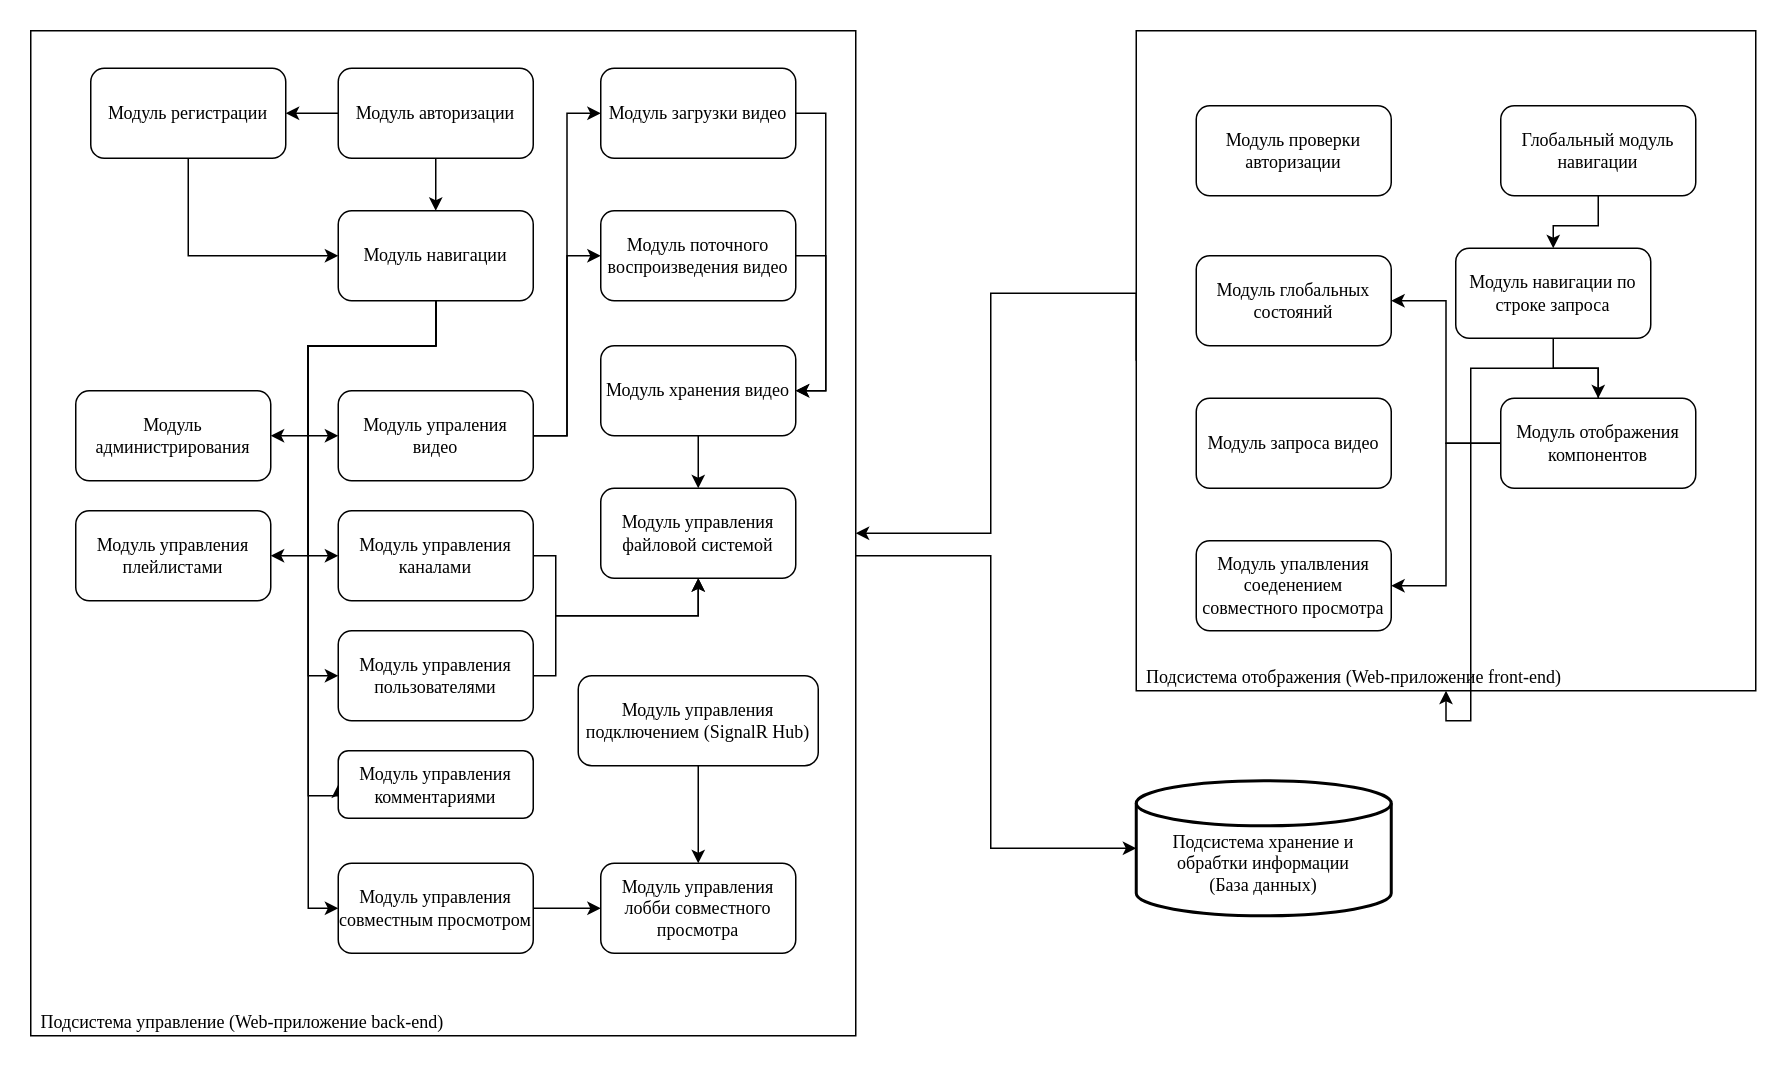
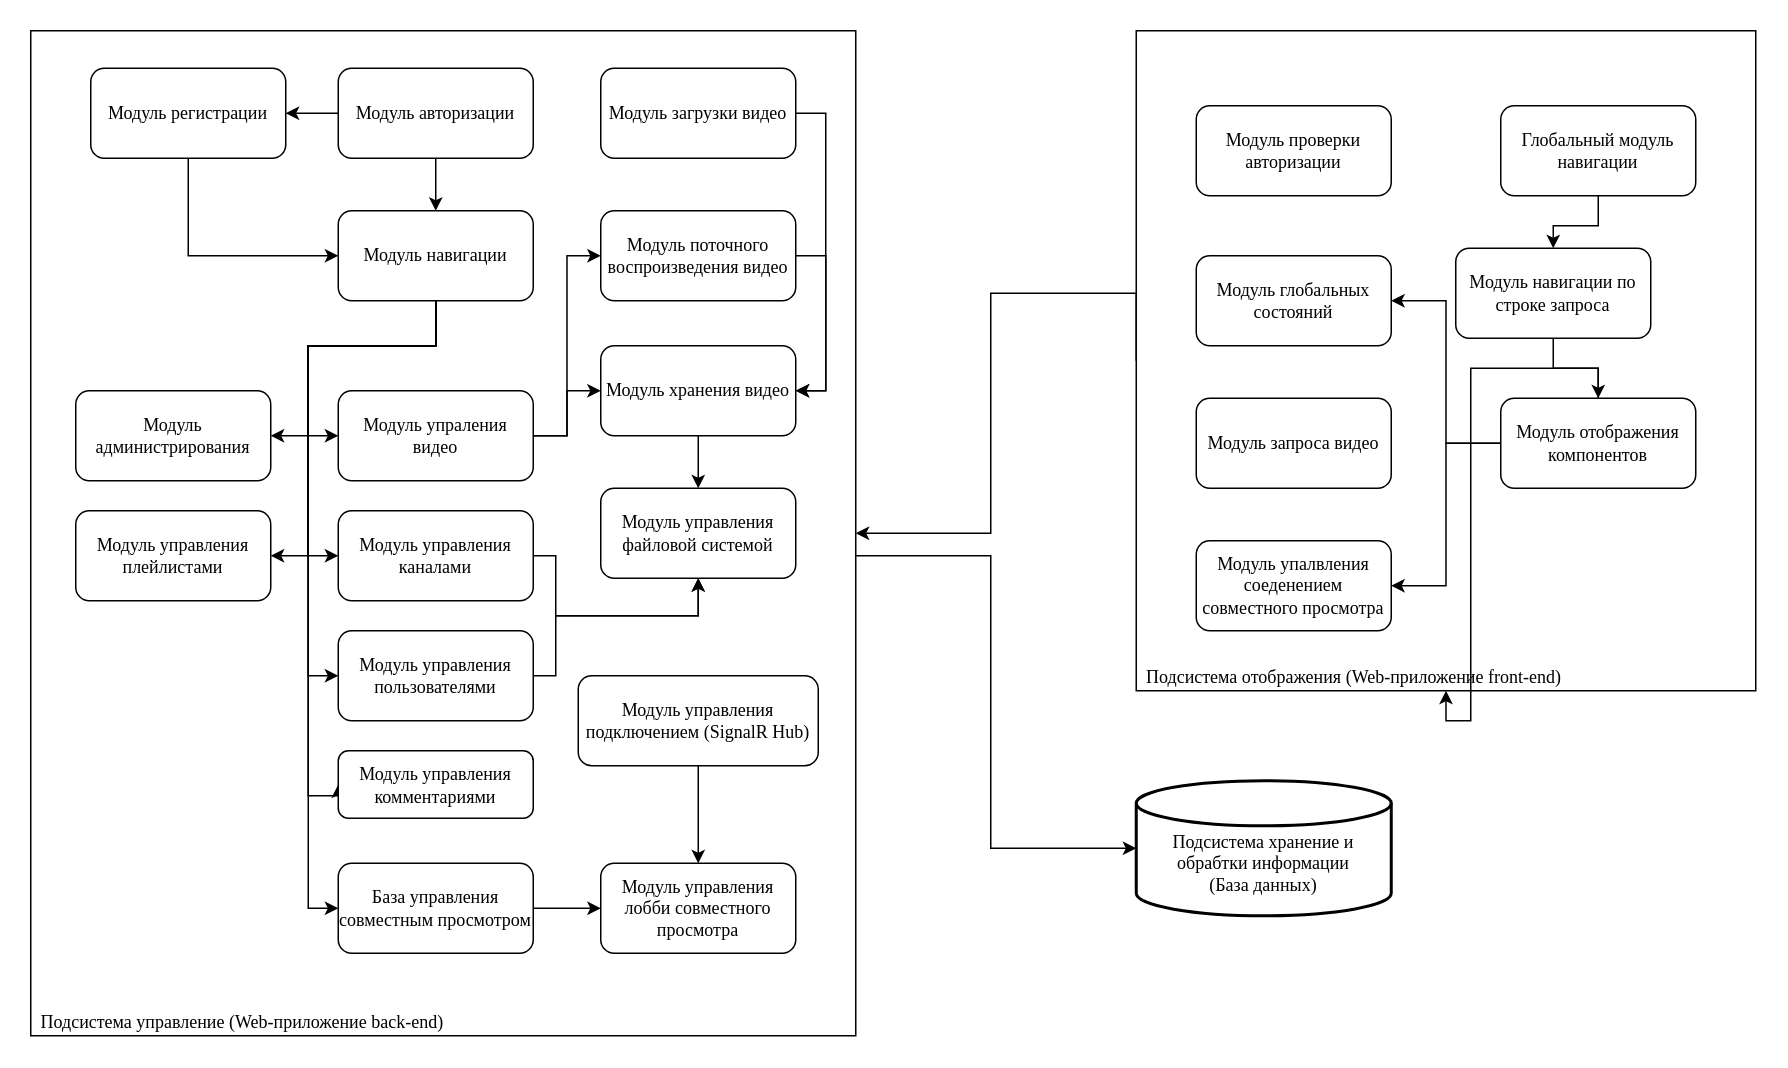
  <mxCell id="0" />
  <mxCell id="1" parent="0" />
  <mxCell id="2" value="&lt;font face=&quot;Times New Roman&quot;&gt;Подсистема хранение и обрабтки информации&lt;/font&gt;&lt;div&gt;&lt;font face=&quot;jINPl_FkdeVjPJiNKjRk&quot;&gt;(База данных)&lt;/font&gt;&lt;/div&gt;" style="strokeWidth=2;html=1;shape=mxgraph.flowchart.database;whiteSpace=wrap;verticalAlign=middle;spacingTop=19;" vertex="1" parent="1"><mxGeometry x="757" y="520" width="170" height="90" as="geometry" /></mxCell>
  <mxCell id="3" style="edgeStyle=orthogonalEdgeStyle;rounded=0;orthogonalLoop=1;jettySize=auto;html=1;entryX=0;entryY=0.5;entryDx=0;entryDy=0;entryPerimeter=0;" edge="1" parent="1" source="4" target="2"><mxGeometry relative="1" as="geometry"><Array as="points"><mxPoint x="660" y="370" /><mxPoint x="660" y="565" /></Array></mxGeometry></mxCell>
  <mxCell id="4" value="&lt;font face=&quot;Times New Roman&quot;&gt;Подсистема управление (Web-приложение back-end)&lt;/font&gt;" style="rounded=0;whiteSpace=wrap;html=1;align=left;verticalAlign=bottom;spacingLeft=5;" vertex="1" parent="1"><mxGeometry x="20" y="20" width="550" height="670" as="geometry" /></mxCell>
  <mxCell id="5" style="edgeStyle=orthogonalEdgeStyle;rounded=0;orthogonalLoop=1;jettySize=auto;html=1;exitX=0;exitY=0.5;exitDx=0;exitDy=0;" edge="1" parent="1" source="6" target="4"><mxGeometry relative="1" as="geometry"><Array as="points"><mxPoint x="660" y="195" /><mxPoint x="660" y="355" /></Array></mxGeometry></mxCell>
  <mxCell id="6" value="&lt;span style=&quot;font-family: &amp;quot;Times New Roman&amp;quot;;&quot;&gt;Подсистема отображения (Web-приложение front-end)&lt;/span&gt;" style="rounded=0;whiteSpace=wrap;html=1;align=left;verticalAlign=bottom;spacingLeft=5;" vertex="1" parent="1"><mxGeometry x="757" y="20" width="413" height="440" as="geometry" /></mxCell>
  <mxCell id="7" style="edgeStyle=orthogonalEdgeStyle;rounded=0;orthogonalLoop=1;jettySize=auto;html=1;entryX=0;entryY=0.5;entryDx=0;entryDy=0;" edge="1" parent="1" source="8" target="19"><mxGeometry relative="1" as="geometry"><Array as="points"><mxPoint x="125" y="170" /></Array></mxGeometry></mxCell>
  <mxCell id="8" value="&lt;font face=&quot;Times New Roman&quot;&gt;Модуль регистрации&lt;/font&gt;" style="rounded=1;whiteSpace=wrap;html=1;" vertex="1" parent="1"><mxGeometry x="60" y="45" width="130" height="60" as="geometry" /></mxCell>
  <mxCell id="9" style="edgeStyle=orthogonalEdgeStyle;rounded=0;orthogonalLoop=1;jettySize=auto;html=1;" edge="1" parent="1" source="11" target="8"><mxGeometry relative="1" as="geometry" /></mxCell>
  <mxCell id="10" style="edgeStyle=orthogonalEdgeStyle;rounded=0;orthogonalLoop=1;jettySize=auto;html=1;" edge="1" parent="1" source="11" target="19"><mxGeometry relative="1" as="geometry" /></mxCell>
  <mxCell id="11" value="&lt;font face=&quot;Times New Roman&quot;&gt;Модуль авторизации&lt;/font&gt;" style="rounded=1;whiteSpace=wrap;html=1;" vertex="1" parent="1"><mxGeometry x="225" y="45" width="130" height="60" as="geometry" /></mxCell>
  <mxCell id="12" style="edgeStyle=orthogonalEdgeStyle;rounded=0;orthogonalLoop=1;jettySize=auto;html=1;entryX=0;entryY=0.5;entryDx=0;entryDy=0;" edge="1" parent="1" source="19" target="28"><mxGeometry relative="1" as="geometry" /></mxCell>
  <mxCell id="13" style="edgeStyle=orthogonalEdgeStyle;rounded=0;orthogonalLoop=1;jettySize=auto;html=1;entryX=0;entryY=0.5;entryDx=0;entryDy=0;" edge="1" parent="1" source="19" target="25"><mxGeometry relative="1" as="geometry"><Array as="points"><mxPoint x="290" y="230" /><mxPoint x="205" y="230" /><mxPoint x="205" y="370" /></Array></mxGeometry></mxCell>
  <mxCell id="14" style="edgeStyle=orthogonalEdgeStyle;rounded=0;orthogonalLoop=1;jettySize=auto;html=1;entryX=1;entryY=0.5;entryDx=0;entryDy=0;" edge="1" parent="1" source="19" target="34"><mxGeometry relative="1" as="geometry"><Array as="points"><mxPoint x="290" y="230" /><mxPoint x="205" y="230" /><mxPoint x="205" y="290" /></Array></mxGeometry></mxCell>
  <mxCell id="15" style="edgeStyle=orthogonalEdgeStyle;rounded=0;orthogonalLoop=1;jettySize=auto;html=1;entryX=0;entryY=0.5;entryDx=0;entryDy=0;" edge="1" parent="1" source="19" target="30"><mxGeometry relative="1" as="geometry"><Array as="points"><mxPoint x="290" y="230" /><mxPoint x="205" y="230" /><mxPoint x="205" y="530" /></Array></mxGeometry></mxCell>
  <mxCell id="16" style="edgeStyle=orthogonalEdgeStyle;rounded=0;orthogonalLoop=1;jettySize=auto;html=1;entryX=0;entryY=0.5;entryDx=0;entryDy=0;" edge="1" parent="1" source="19" target="32"><mxGeometry relative="1" as="geometry"><Array as="points"><mxPoint x="290" y="230" /><mxPoint x="205" y="230" /><mxPoint x="205" y="605" /></Array></mxGeometry></mxCell>
  <mxCell id="17" style="edgeStyle=orthogonalEdgeStyle;rounded=0;orthogonalLoop=1;jettySize=auto;html=1;entryX=1;entryY=0.5;entryDx=0;entryDy=0;" edge="1" parent="1" source="19" target="29"><mxGeometry relative="1" as="geometry"><Array as="points"><mxPoint x="290" y="230" /><mxPoint x="205" y="230" /><mxPoint x="205" y="370" /></Array></mxGeometry></mxCell>
  <mxCell id="18" style="edgeStyle=orthogonalEdgeStyle;rounded=0;orthogonalLoop=1;jettySize=auto;html=1;entryX=0;entryY=0.5;entryDx=0;entryDy=0;" edge="1" parent="1" source="19" target="38"><mxGeometry relative="1" as="geometry"><Array as="points"><mxPoint x="290" y="230" /><mxPoint x="205" y="230" /><mxPoint x="205" y="450" /></Array></mxGeometry></mxCell>
  <mxCell id="19" value="&lt;font face=&quot;Times New Roman&quot;&gt;Модуль навигации&lt;/font&gt;" style="rounded=1;whiteSpace=wrap;html=1;" vertex="1" parent="1"><mxGeometry x="225" y="140" width="130" height="60" as="geometry" /></mxCell>
  <mxCell id="20" style="edgeStyle=orthogonalEdgeStyle;rounded=0;orthogonalLoop=1;jettySize=auto;html=1;entryX=1;entryY=0.5;entryDx=0;entryDy=0;" edge="1" parent="1" source="21" target="36"><mxGeometry relative="1" as="geometry"><Array as="points"><mxPoint x="550" y="75" /><mxPoint x="550" y="260" /></Array></mxGeometry></mxCell>
  <mxCell id="21" value="&lt;font face=&quot;Times New Roman&quot;&gt;Модуль загрузки видео&lt;/font&gt;" style="rounded=1;whiteSpace=wrap;html=1;" vertex="1" parent="1"><mxGeometry x="400" y="45" width="130" height="60" as="geometry" /></mxCell>
  <mxCell id="22" style="edgeStyle=orthogonalEdgeStyle;rounded=0;orthogonalLoop=1;jettySize=auto;html=1;entryX=1;entryY=0.5;entryDx=0;entryDy=0;" edge="1" parent="1" source="23" target="36"><mxGeometry relative="1" as="geometry"><Array as="points"><mxPoint x="550" y="170" /><mxPoint x="550" y="260" /></Array></mxGeometry></mxCell>
  <mxCell id="23" value="&lt;font face=&quot;Times New Roman&quot;&gt;Модуль поточного воспроизведения видео&lt;/font&gt;" style="rounded=1;whiteSpace=wrap;html=1;" vertex="1" parent="1"><mxGeometry x="400" y="140" width="130" height="60" as="geometry" /></mxCell>
  <mxCell id="24" style="edgeStyle=orthogonalEdgeStyle;rounded=0;orthogonalLoop=1;jettySize=auto;html=1;entryX=0.5;entryY=1;entryDx=0;entryDy=0;" edge="1" parent="1" source="25" target="33"><mxGeometry relative="1" as="geometry"><Array as="points"><mxPoint x="370" y="370" /><mxPoint x="370" y="410" /><mxPoint x="465" y="410" /></Array></mxGeometry></mxCell>
  <mxCell id="25" value="&lt;font face=&quot;Times New Roman&quot;&gt;Модуль управления каналами&lt;/font&gt;" style="rounded=1;whiteSpace=wrap;html=1;" vertex="1" parent="1"><mxGeometry x="225" y="340" width="130" height="60" as="geometry" /></mxCell>
  <mxCell id="26" style="edgeStyle=orthogonalEdgeStyle;rounded=0;orthogonalLoop=1;jettySize=auto;html=1;entryX=0;entryY=0.5;entryDx=0;entryDy=0;" edge="1" parent="1" source="28" target="23"><mxGeometry relative="1" as="geometry" /></mxCell>
- <mxCell id="27" style="edgeStyle=orthogonalEdgeStyle;rounded=0;orthogonalLoop=1;jettySize=auto;html=1;entryX=0;entryY=0.5;entryDx=0;entryDy=0;" edge="1" parent="1" source="28" target="21"><mxGeometry relative="1" as="geometry" /></mxCell>
+ <mxCell id="27" style="edgeStyle=orthogonalEdgeStyle;rounded=0;orthogonalLoop=1;jettySize=auto;html=1;" edge="1" parent="1" source="28" target="36"><mxGeometry relative="1" as="geometry" /></mxCell>
  <mxCell id="28" value="&lt;font face=&quot;Times New Roman&quot;&gt;Модуль упраления видео&lt;/font&gt;" style="rounded=1;whiteSpace=wrap;html=1;" vertex="1" parent="1"><mxGeometry x="225" y="260" width="130" height="60" as="geometry" /></mxCell>
  <mxCell id="29" value="&lt;font face=&quot;Times New Roman&quot;&gt;Модуль управления плейлистами&lt;/font&gt;" style="rounded=1;whiteSpace=wrap;html=1;" vertex="1" parent="1"><mxGeometry x="50" y="340" width="130" height="60" as="geometry" /></mxCell>
  <mxCell id="30" value="&lt;font face=&quot;Times New Roman&quot;&gt;Модуль управления комментариями&lt;/font&gt;" style="rounded=1;whiteSpace=wrap;html=1;" vertex="1" parent="1"><mxGeometry x="225" y="500" width="130" height="45" as="geometry" /></mxCell>
  <mxCell id="31" style="edgeStyle=orthogonalEdgeStyle;rounded=0;orthogonalLoop=1;jettySize=auto;html=1;entryX=0;entryY=0.5;entryDx=0;entryDy=0;" edge="1" parent="1" source="32" target="41"><mxGeometry relative="1" as="geometry" /></mxCell>
- <mxCell id="32" value="&lt;font face=&quot;Times New Roman&quot;&gt;Модуль управления совместным просмотром&lt;/font&gt;" style="rounded=1;whiteSpace=wrap;html=1;" vertex="1" parent="1"><mxGeometry x="225" y="575" width="130" height="60" as="geometry" /></mxCell>
+ <mxCell id="32" value="&lt;font face=&quot;Times New Roman&quot;&gt;База управления совместным просмотром&lt;/font&gt;" style="rounded=1;whiteSpace=wrap;html=1;" vertex="1" parent="1"><mxGeometry x="225" y="575" width="130" height="60" as="geometry" /></mxCell>
  <mxCell id="33" value="&lt;font face=&quot;Times New Roman&quot;&gt;Модуль управления файловой системой&lt;/font&gt;" style="rounded=1;whiteSpace=wrap;html=1;" vertex="1" parent="1"><mxGeometry x="400" y="325" width="130" height="60" as="geometry" /></mxCell>
  <mxCell id="34" value="&lt;font face=&quot;Times New Roman&quot;&gt;Модуль администрирования&lt;/font&gt;" style="rounded=1;whiteSpace=wrap;html=1;" vertex="1" parent="1"><mxGeometry x="50" y="260" width="130" height="60" as="geometry" /></mxCell>
  <mxCell id="35" style="edgeStyle=orthogonalEdgeStyle;rounded=0;orthogonalLoop=1;jettySize=auto;html=1;" edge="1" parent="1" source="36" target="33"><mxGeometry relative="1" as="geometry" /></mxCell>
  <mxCell id="36" value="&lt;font face=&quot;Times New Roman&quot;&gt;Модуль хранения видео&lt;/font&gt;" style="rounded=1;whiteSpace=wrap;html=1;" vertex="1" parent="1"><mxGeometry x="400" y="230" width="130" height="60" as="geometry" /></mxCell>
  <mxCell id="37" style="edgeStyle=orthogonalEdgeStyle;rounded=0;orthogonalLoop=1;jettySize=auto;html=1;entryX=0.5;entryY=1;entryDx=0;entryDy=0;" edge="1" parent="1" source="38" target="33"><mxGeometry relative="1" as="geometry"><Array as="points"><mxPoint x="370" y="450" /><mxPoint x="370" y="410" /><mxPoint x="465" y="410" /></Array></mxGeometry></mxCell>
  <mxCell id="38" value="&lt;font face=&quot;Times New Roman&quot;&gt;Модуль управления пользователями&lt;/font&gt;" style="rounded=1;whiteSpace=wrap;html=1;" vertex="1" parent="1"><mxGeometry x="225" y="420" width="130" height="60" as="geometry" /></mxCell>
  <mxCell id="39" style="edgeStyle=orthogonalEdgeStyle;rounded=0;orthogonalLoop=1;jettySize=auto;html=1;entryX=0.5;entryY=0;entryDx=0;entryDy=0;" edge="1" parent="1" source="40" target="41"><mxGeometry relative="1" as="geometry" /></mxCell>
  <mxCell id="40" value="&lt;font face=&quot;Times New Roman&quot;&gt;Модуль управления подключением (SignalR Hub)&lt;/font&gt;" style="rounded=1;whiteSpace=wrap;html=1;" vertex="1" parent="1"><mxGeometry x="385" y="450" width="160" height="60" as="geometry" /></mxCell>
  <mxCell id="41" value="&lt;font face=&quot;Times New Roman&quot;&gt;Модуль управления лобби совместного просмотра&lt;/font&gt;" style="rounded=1;whiteSpace=wrap;html=1;" vertex="1" parent="1"><mxGeometry x="400" y="575" width="130" height="60" as="geometry" /></mxCell>
  <mxCell id="42" style="edgeStyle=orthogonalEdgeStyle;rounded=0;orthogonalLoop=1;jettySize=auto;html=1;" edge="1" parent="1" source="43" target="45"><mxGeometry relative="1" as="geometry" /></mxCell>
  <mxCell id="43" value="&lt;font face=&quot;Times New Roman&quot;&gt;Глобальный модуль навигации&lt;/font&gt;" style="rounded=1;whiteSpace=wrap;html=1;" vertex="1" parent="1"><mxGeometry x="1000" y="70" width="130" height="60" as="geometry" /></mxCell>
  <mxCell id="44" style="edgeStyle=orthogonalEdgeStyle;rounded=0;orthogonalLoop=1;jettySize=auto;html=1;" edge="1" parent="1" source="45" target="49"><mxGeometry relative="1" as="geometry" /></mxCell>
  <mxCell id="45" value="&lt;font face=&quot;Times New Roman&quot;&gt;Модуль навигации по строке запроса&lt;/font&gt;" style="rounded=1;whiteSpace=wrap;html=1;" vertex="1" parent="1"><mxGeometry x="970" y="165" width="130" height="60" as="geometry" /></mxCell>
  <mxCell id="46" style="edgeStyle=orthogonalEdgeStyle;rounded=0;orthogonalLoop=1;jettySize=auto;html=1;entryX=1;entryY=0.5;entryDx=0;entryDy=0;" edge="1" parent="1" source="49" target="51"><mxGeometry relative="1" as="geometry" /></mxCell>
  <mxCell id="47" style="edgeStyle=orthogonalEdgeStyle;rounded=0;orthogonalLoop=1;jettySize=auto;html=1;" edge="1" parent="1" source="49" target="6"><mxGeometry relative="1" as="geometry" /></mxCell>
  <mxCell id="48" style="edgeStyle=orthogonalEdgeStyle;rounded=0;orthogonalLoop=1;jettySize=auto;html=1;entryX=1;entryY=0.5;entryDx=0;entryDy=0;" edge="1" parent="1" source="49" target="53"><mxGeometry relative="1" as="geometry" /></mxCell>
  <mxCell id="49" value="&lt;font face=&quot;Times New Roman&quot;&gt;Модуль отображения компонентов&lt;/font&gt;" style="rounded=1;whiteSpace=wrap;html=1;" vertex="1" parent="1"><mxGeometry x="1000" y="265" width="130" height="60" as="geometry" /></mxCell>
  <mxCell id="50" value="&lt;font face=&quot;Times New Roman&quot;&gt;Модуль проверки авторизации&lt;/font&gt;" style="rounded=1;whiteSpace=wrap;html=1;" vertex="1" parent="1"><mxGeometry x="797" y="70" width="130" height="60" as="geometry" /></mxCell>
  <mxCell id="51" value="&lt;font face=&quot;Times New Roman&quot;&gt;Модуль глобальных состояний&lt;/font&gt;" style="rounded=1;whiteSpace=wrap;html=1;" vertex="1" parent="1"><mxGeometry x="797" y="170" width="130" height="60" as="geometry" /></mxCell>
  <mxCell id="52" value="&lt;font face=&quot;Times New Roman&quot;&gt;Модуль запроса видео&lt;/font&gt;" style="rounded=1;whiteSpace=wrap;html=1;" vertex="1" parent="1"><mxGeometry x="797" y="265" width="130" height="60" as="geometry" /></mxCell>
  <mxCell id="53" value="&lt;font face=&quot;Times New Roman&quot;&gt;Модуль упалвления соеденением совместного просмотра&lt;/font&gt;" style="rounded=1;whiteSpace=wrap;html=1;" vertex="1" parent="1"><mxGeometry x="797" y="360" width="130" height="60" as="geometry" /></mxCell>
